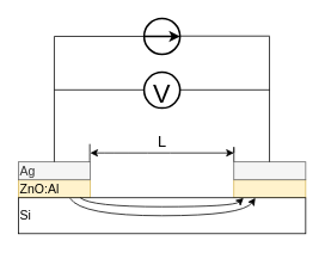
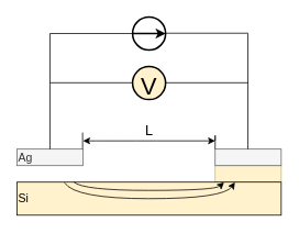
  <mxCell id="0" />
  <mxCell id="1" parent="0" />
- <mxCell id="2" value="&lt;div style=&quot;font-size: 14px;&quot; align=&quot;left&quot;&gt;&lt;font style=&quot;font-size: 14px;&quot;&gt;ZnO:Al&lt;/font&gt;&lt;/div&gt;" style="rounded=0;whiteSpace=wrap;html=1;labelBackgroundColor=none;fontSize=14;strokeWidth=1;fillColor=#fff2cc;strokeColor=#d6b656;align=left;verticalAlign=middle;" parent="1" vertex="1"><mxGeometry x="20" y="200" width="80" height="20" as="geometry" /></mxCell>
  <mxCell id="3" value="" style="rounded=0;whiteSpace=wrap;html=1;labelBackgroundColor=none;fontSize=17;strokeWidth=1;fillColor=#fff2cc;strokeColor=#d6b656;" parent="1" vertex="1"><mxGeometry x="260" y="200" width="80" height="20" as="geometry" /></mxCell>
  <mxCell id="4" value="" style="rounded=0;whiteSpace=wrap;html=1;labelBackgroundColor=none;fontSize=17;strokeWidth=1;fillColor=#f5f5f5;strokeColor=#666666;fontColor=#333333;" parent="1" vertex="1"><mxGeometry x="260" y="180" width="80" height="20" as="geometry" /></mxCell>
  <mxCell id="5" value="&lt;div align=&quot;left&quot;&gt;&lt;font style=&quot;font-size: 14px&quot;&gt;Ag&lt;/font&gt;&lt;/div&gt;" style="rounded=0;whiteSpace=wrap;html=1;labelBackgroundColor=none;fontSize=17;strokeWidth=1;fillColor=#f5f5f5;strokeColor=#666666;fontColor=#333333;align=left;" parent="1" vertex="1"><mxGeometry x="20" y="180" width="80" height="20" as="geometry" /></mxCell>
  <mxCell id="6" value="L" style="endArrow=classic;startArrow=classic;html=1;fontSize=17;strokeWidth=1;curved=1;verticalAlign=bottom;" parent="1" edge="1"><mxGeometry width="50" height="50" relative="1" as="geometry"><mxPoint x="100" y="170" as="sourcePoint" /><mxPoint x="260" y="170" as="targetPoint" /></mxGeometry></mxCell>
  <mxCell id="7" value="" style="endArrow=none;html=1;fontSize=17;strokeWidth=1;curved=1;" parent="1" edge="1"><mxGeometry width="50" height="50" relative="1" as="geometry"><mxPoint x="99.52" y="180" as="sourcePoint" /><mxPoint x="99.52" y="160" as="targetPoint" /></mxGeometry></mxCell>
  <mxCell id="8" value="" style="endArrow=none;html=1;fontSize=17;strokeWidth=1;curved=1;" parent="1" edge="1"><mxGeometry width="50" height="50" relative="1" as="geometry"><mxPoint x="260" y="180" as="sourcePoint" /><mxPoint x="260" y="170" as="targetPoint" /><Array as="points"><mxPoint x="260" y="170" /><mxPoint x="260" y="160" /></Array></mxGeometry></mxCell>
- <mxCell id="9" value="&lt;font style=&quot;font-size: 14px;&quot;&gt;Si&lt;/font&gt;" style="rounded=0;whiteSpace=wrap;html=1;labelBackgroundColor=none;fontSize=14;strokeWidth=1;align=left;labelPosition=center;verticalLabelPosition=middle;verticalAlign=middle;" parent="1" vertex="1"><mxGeometry x="20" y="220" width="320" height="40" as="geometry" /></mxCell>
+ <mxCell id="9" value="&lt;font style=&quot;font-size: 14px;&quot;&gt;Si&lt;/font&gt;" style="rounded=0;whiteSpace=wrap;html=1;labelBackgroundColor=none;fontSize=14;strokeWidth=1;align=left;labelPosition=center;verticalLabelPosition=middle;verticalAlign=middle;fillColor=#fff2cc;" parent="1" vertex="1"><mxGeometry x="20" y="220" width="320" height="40" as="geometry" /></mxCell>
  <mxCell id="10" value="" style="curved=1;endArrow=classic;html=1;fontSize=17;strokeWidth=1;entryX=0.135;entryY=1.01;entryDx=0;entryDy=0;entryPerimeter=0;exitX=0.215;exitY=-0.005;exitDx=0;exitDy=0;exitPerimeter=0;" parent="1" source="9" target="3" edge="1"><mxGeometry width="50" height="50" relative="1" as="geometry"><mxPoint x="120" y="290" as="sourcePoint" /><mxPoint x="290" y="250" as="targetPoint" /><Array as="points"><mxPoint x="100" y="230" /><mxPoint x="260" y="230" /></Array></mxGeometry></mxCell>
  <mxCell id="11" value="" style="curved=1;endArrow=classic;html=1;fontSize=17;strokeWidth=1;entryX=0.825;entryY=0.005;entryDx=0;entryDy=0;entryPerimeter=0;exitX=0.18;exitY=0.015;exitDx=0;exitDy=0;exitPerimeter=0;" parent="1" source="9" target="9" edge="1"><mxGeometry width="50" height="50" relative="1" as="geometry"><mxPoint x="89" y="229.8" as="sourcePoint" /><mxPoint x="271" y="230.2" as="targetPoint" /><Array as="points"><mxPoint x="90" y="240" /><mxPoint x="270" y="240" /></Array></mxGeometry></mxCell>
  <mxCell id="12" value="" style="ellipse;whiteSpace=wrap;html=1;aspect=fixed;labelBackgroundColor=none;fontSize=17;strokeWidth=2;rotation=90;" vertex="1" parent="1"><mxGeometry x="160" y="20" width="40" height="40" as="geometry" /></mxCell>
- <mxCell id="13" value="&lt;font style=&quot;font-size: 29px;&quot;&gt;V&lt;/font&gt;" style="ellipse;whiteSpace=wrap;html=1;aspect=fixed;labelBackgroundColor=none;fontSize=29;strokeWidth=2;verticalAlign=top;" vertex="1" parent="1"><mxGeometry x="160" y="80" width="40" height="40" as="geometry" /></mxCell>
+ <mxCell id="13" value="&lt;font style=&quot;font-size: 29px;&quot;&gt;V&lt;/font&gt;" style="ellipse;whiteSpace=wrap;html=1;aspect=fixed;labelBackgroundColor=none;fontSize=29;strokeWidth=2;verticalAlign=top;fillColor=#fff2cc;" vertex="1" parent="1"><mxGeometry x="160" y="80" width="40" height="40" as="geometry" /></mxCell>
  <mxCell id="14" value="" style="endArrow=classic;html=1;rounded=0;fontSize=17;entryX=0.5;entryY=0;entryDx=0;entryDy=0;exitX=0.5;exitY=1;exitDx=0;exitDy=0;strokeWidth=2;" edge="1" parent="1" source="12" target="12"><mxGeometry width="50" height="50" relative="1" as="geometry"><mxPoint x="-160" y="230" as="sourcePoint" /><mxPoint x="-110" y="180" as="targetPoint" /></mxGeometry></mxCell>
  <mxCell id="15" value="" style="endArrow=none;html=1;rounded=0;fontSize=14;exitX=0.5;exitY=0;exitDx=0;exitDy=0;" edge="1" parent="1" source="5"><mxGeometry width="50" height="50" relative="1" as="geometry"><mxPoint x="60" y="170" as="sourcePoint" /><mxPoint x="60" y="40" as="targetPoint" /></mxGeometry></mxCell>
  <mxCell id="16" value="" style="endArrow=none;html=1;rounded=0;fontSize=14;exitX=0.5;exitY=0;exitDx=0;exitDy=0;" edge="1" parent="1"><mxGeometry width="50" height="50" relative="1" as="geometry"><mxPoint x="299.66" y="180" as="sourcePoint" /><mxPoint x="299.66" y="40" as="targetPoint" /></mxGeometry></mxCell>
  <mxCell id="17" value="" style="endArrow=none;html=1;rounded=0;fontSize=14;" edge="1" parent="1"><mxGeometry width="50" height="50" relative="1" as="geometry"><mxPoint x="160" y="40" as="sourcePoint" /><mxPoint x="60" y="40" as="targetPoint" /></mxGeometry></mxCell>
  <mxCell id="18" value="" style="endArrow=none;html=1;rounded=0;fontSize=14;" edge="1" parent="1"><mxGeometry width="50" height="50" relative="1" as="geometry"><mxPoint x="300" y="39.66" as="sourcePoint" /><mxPoint x="200" y="39.66" as="targetPoint" /></mxGeometry></mxCell>
  <mxCell id="19" value="" style="endArrow=none;html=1;rounded=0;fontSize=14;" edge="1" parent="1"><mxGeometry width="50" height="50" relative="1" as="geometry"><mxPoint x="300" y="99.66" as="sourcePoint" /><mxPoint x="200" y="99.66" as="targetPoint" /></mxGeometry></mxCell>
  <mxCell id="20" value="" style="endArrow=none;html=1;rounded=0;fontSize=14;" edge="1" parent="1"><mxGeometry width="50" height="50" relative="1" as="geometry"><mxPoint x="160" y="99.66" as="sourcePoint" /><mxPoint x="60" y="99.66" as="targetPoint" /></mxGeometry></mxCell>
